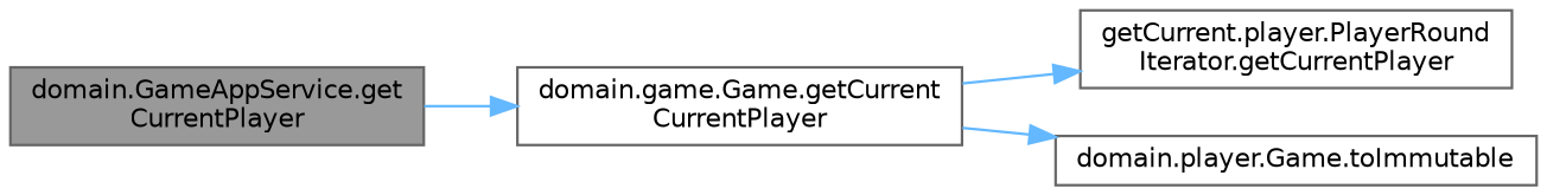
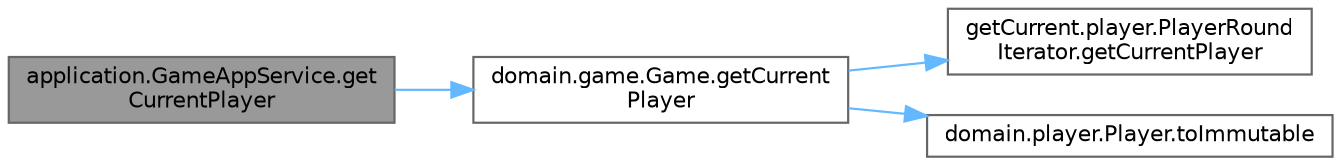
  digraph {
    rankdir=LR
    node [color=grey40 fillcolor=white fontname=Helvetica fontsize=10 shape=box style=filled]
    edge [color=steelblue1 fontname=Helvetica fontsize=10 labelfontname=Helvetica labelfontsize=10 style=solid]
-   n1 [color=gray40 fillcolor=grey60 fontcolor=black height=0.2 label="domain.GameAppService.get\lCurrentPlayer" width=0.4]
-   n2 [height=0.2 label="domain.game.Game.getCurrent\lCurrentPlayer" width=0.4]
+   n1 [color=gray40 fillcolor=grey60 fontcolor=black height=0.2 label="application.GameAppService.get\lCurrentPlayer" width=0.4]
+   n2 [height=0.2 label="domain.game.Game.getCurrent\lPlayer" width=0.4]
    n3 [height=0.2 label="getCurrent.player.PlayerRound\lIterator.getCurrentPlayer" width=0.4]
-   n4 [height=0.2 label="domain.player.Game.toImmutable" width=0.4]
+   n4 [height=0.2 label="domain.player.Player.toImmutable" width=0.4]
    n1 -> n2
    n2 -> n3
    n2 -> n4
  }
